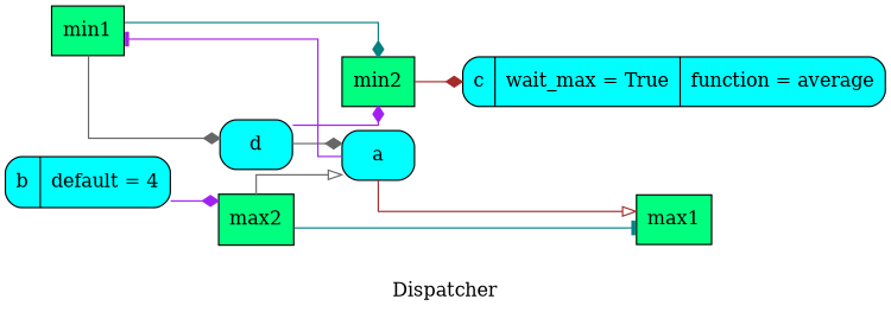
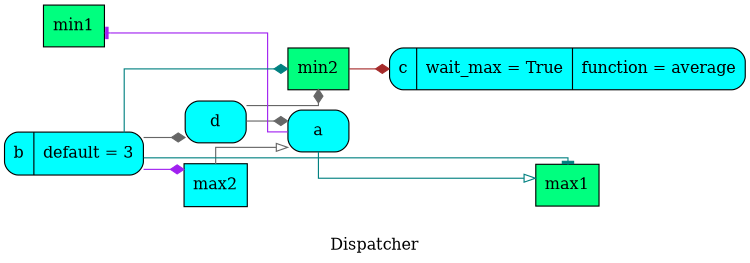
  digraph {
    label=Dispatcher
    rankdir=LR
    splines=ortho
    node [fillcolor=springgreen shape=record style=filled]
    edge [arrowhead=diamond color=gray40]
    n1 [label="{ min1  }"]
    n2 [fillcolor=cyan label="{ d  }" shape=Mrecord]
    n3 [fillcolor=cyan label="{ a  }" shape=Mrecord]
    n4 [label="{ min2  }"]
    n5 [label="{ max1  }"]
-   n6 [label="{ max2  }"]
+   n6 [fillcolor=cyan label="{ max2  }"]
    n7 [fillcolor=cyan label="{ c | wait_max = True | function = average }" shape=Mrecord]
-   n8 [fillcolor=cyan label="{ b | default = 4 }" shape=Mrecord]
-   n1 -> n2
+   n8 [fillcolor=cyan label="{ b | default = 3 }" shape=Mrecord]
+   n8 -> n2
    n2 -> n3
-   n2 -> n4 [color=purple]
+   n2 -> n4
    n3 -> n1 [arrowhead=tee color=purple]
-   n3 -> n5 [arrowhead=onormal color=brown]
+   n3 -> n5 [arrowhead=onormal color=teal]
    n4 -> n7 [color=brown]
    n6 -> n3 [arrowhead=onormal]
-   n1 -> n4 [color=teal]
-   n6 -> n5 [arrowhead=tee color=teal]
+   n8 -> n4 [color=teal]
+   n8 -> n5 [arrowhead=tee color=teal]
    n8 -> n6 [color=purple]
  }
